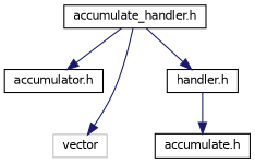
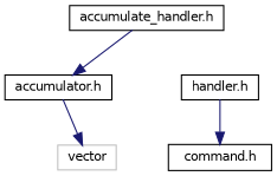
  digraph {
    node [color=black fillcolor=white fontname=Helvetica fontsize=10 shape=record style=filled]
    edge [color=midnightblue fontname=Helvetica fontsize=10 labelfontname=Helvetica labelfontsize=10 style=solid]
    n1 [height=0.2 label="accumulate_handler.h" width=0.4]
    n2 [height=0.2 label="accumulator.h" width=0.4]
    n3 [height=0.2 label="handler.h" width=0.4]
    n4 [color=grey75 height=0.2 label=vector width=0.4]
-   n5 [height=0.2 label="accumulate.h" width=0.4]
+   n5 [height=0.2 label="command.h" width=0.4]
    n1 -> n2
-   n1 -> n3
-   n1 -> n4
+   n2 -> n4
    n3 -> n5
  }
